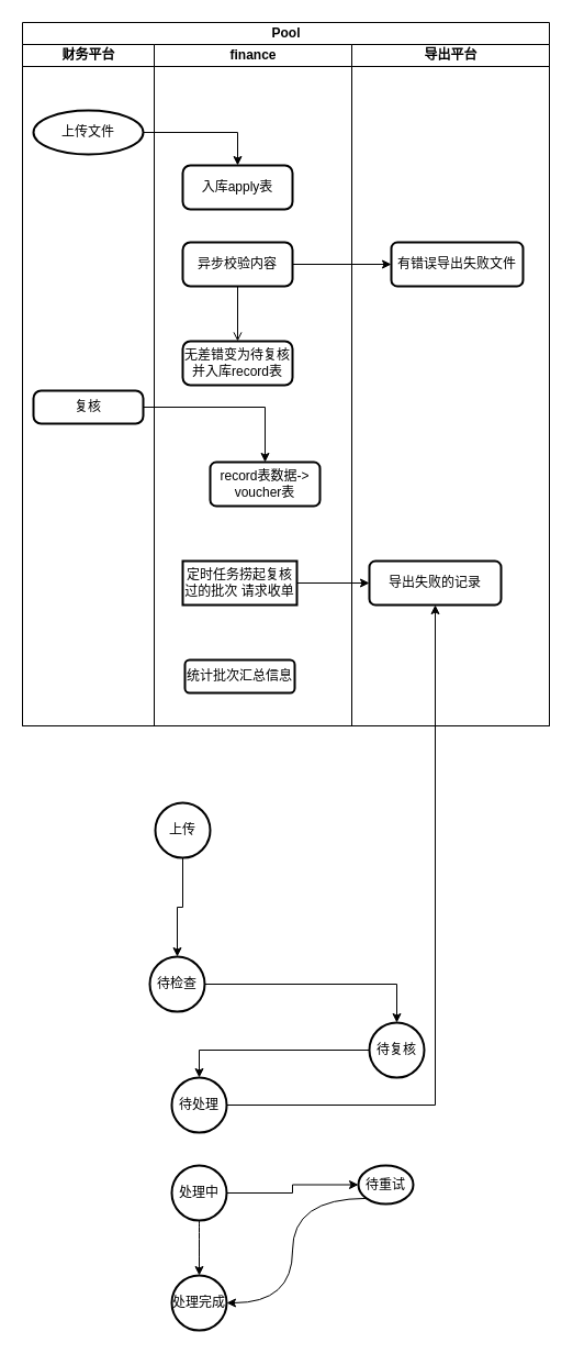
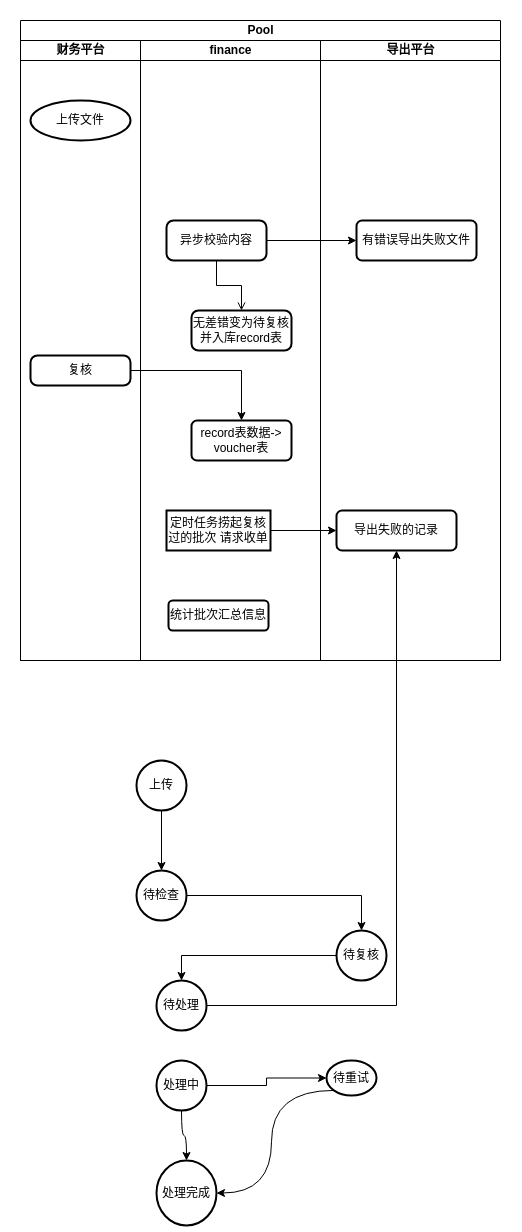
  <mxCell id="0" />
  <mxCell id="1" parent="0" />
  <mxCell id="2" value="Pool" style="swimlane;html=1;childLayout=stackLayout;resizeParent=1;resizeParentMax=0;startSize=20;" parent="1" vertex="1"><mxGeometry x="20" y="20" width="480" height="640" as="geometry" /></mxCell>
  <mxCell id="3" value="财务平台" style="swimlane;html=1;startSize=20;" parent="2" vertex="1"><mxGeometry y="20" width="120" height="620" as="geometry" /></mxCell>
  <mxCell id="4" value="上传文件" style="ellipse;whiteSpace=wrap;html=1;absoluteArcSize=1;arcSize=14;strokeWidth=2;" parent="3" vertex="1"><mxGeometry x="10" y="60" width="100" height="40" as="geometry" /></mxCell>
  <mxCell id="5" value="复核" style="rounded=1;whiteSpace=wrap;html=1;absoluteArcSize=1;arcSize=14;strokeWidth=2;" parent="3" vertex="1"><mxGeometry x="10" y="315" width="100" height="30" as="geometry" /></mxCell>
  <mxCell id="6" value="finance" style="swimlane;html=1;startSize=20;" parent="2" vertex="1"><mxGeometry x="120" y="20" width="180" height="620" as="geometry" /></mxCell>
  <mxCell id="7" value="" style="edgeStyle=orthogonalEdgeStyle;rounded=0;orthogonalLoop=1;jettySize=auto;html=1;exitX=0.5;exitY=1;exitDx=0;exitDy=0;endArrow=open;" parent="6" source="11" target="9" edge="1"><mxGeometry relative="1" as="geometry" /></mxCell>
  <mxCell id="8" value="定时任务捞起复核过的批次 请求收单" style="whiteSpace=wrap;html=1;absoluteArcSize=1;arcSize=14;strokeWidth=2;rounded=0;" parent="6" vertex="1"><mxGeometry x="26" y="470" width="104" height="40" as="geometry" /></mxCell>
- <mxCell id="9" value="无差错变为待复核并入库record表" style="rounded=1;whiteSpace=wrap;html=1;absoluteArcSize=1;arcSize=14;strokeWidth=2;" parent="6" vertex="1"><mxGeometry x="26" y="270" width="100" height="40" as="geometry" /></mxCell>
+ <mxCell id="9" value="无差错变为待复核并入库record表" style="rounded=1;whiteSpace=wrap;html=1;absoluteArcSize=1;arcSize=14;strokeWidth=2;" parent="6" vertex="1"><mxGeometry x="51" y="270" width="100" height="40" as="geometry" /></mxCell>
  <mxCell id="10" value="record表数据-&amp;gt; voucher表" style="whiteSpace=wrap;html=1;rounded=1;strokeWidth=2;arcSize=14;" parent="6" vertex="1"><mxGeometry x="51" y="380" width="100" height="40" as="geometry" /></mxCell>
  <mxCell id="11" value="异步校验内容" style="rounded=1;whiteSpace=wrap;html=1;absoluteArcSize=1;arcSize=14;strokeWidth=2;" parent="6" vertex="1"><mxGeometry x="26" y="180" width="100" height="40" as="geometry" /></mxCell>
- <mxCell id="12" value="入库apply表" style="rounded=1;whiteSpace=wrap;html=1;absoluteArcSize=1;arcSize=14;strokeWidth=2;" parent="6" vertex="1"><mxGeometry x="26" y="110" width="100" height="40" as="geometry" /></mxCell>
  <mxCell id="13" value="统计批次汇总信息" style="whiteSpace=wrap;html=1;rounded=1;strokeWidth=2;arcSize=14;" parent="6" vertex="1"><mxGeometry x="28" y="560" width="100" height="30" as="geometry" /></mxCell>
  <mxCell id="14" value="导出平台" style="swimlane;html=1;startSize=20;" parent="2" vertex="1"><mxGeometry x="300" y="20" width="180" height="620" as="geometry" /></mxCell>
  <mxCell id="15" value="导出失败的记录" style="whiteSpace=wrap;html=1;rounded=1;strokeWidth=2;arcSize=14;" parent="14" vertex="1"><mxGeometry x="16" y="470" width="120" height="40" as="geometry" /></mxCell>
  <mxCell id="16" value="有错误导出失败文件" style="whiteSpace=wrap;html=1;rounded=1;strokeWidth=2;arcSize=14;" parent="14" vertex="1"><mxGeometry x="36" y="180" width="120" height="40" as="geometry" /></mxCell>
- <mxCell id="17" style="edgeStyle=orthogonalEdgeStyle;rounded=0;orthogonalLoop=1;jettySize=auto;html=1;exitX=1;exitY=0.5;exitDx=0;exitDy=0;entryX=0.5;entryY=0;entryDx=0;entryDy=0;" parent="2" source="4" target="12" edge="1"><mxGeometry relative="1" as="geometry" /></mxCell>
  <mxCell id="18" value="" style="edgeStyle=orthogonalEdgeStyle;rounded=0;orthogonalLoop=1;jettySize=auto;html=1;" parent="2" source="11" target="16" edge="1"><mxGeometry relative="1" as="geometry" /></mxCell>
  <mxCell id="19" value="" style="edgeStyle=orthogonalEdgeStyle;rounded=0;orthogonalLoop=1;jettySize=auto;html=1;" parent="2" source="5" target="10" edge="1"><mxGeometry relative="1" as="geometry" /></mxCell>
  <mxCell id="20" value="" style="edgeStyle=orthogonalEdgeStyle;rounded=0;orthogonalLoop=1;jettySize=auto;html=1;" parent="2" source="8" target="15" edge="1"><mxGeometry relative="1" as="geometry" /></mxCell>
  <mxCell id="21" style="edgeStyle=orthogonalEdgeStyle;rounded=0;orthogonalLoop=1;jettySize=auto;html=1;" parent="1" source="22" target="24" edge="1"><mxGeometry relative="1" as="geometry" /></mxCell>
  <mxCell id="22" value="待检查" style="strokeWidth=2;html=1;shape=mxgraph.flowchart.start_2;whiteSpace=wrap;" parent="1" vertex="1"><mxGeometry x="136" y="870" width="50" height="50" as="geometry" /></mxCell>
  <mxCell id="23" style="edgeStyle=orthogonalEdgeStyle;rounded=0;orthogonalLoop=1;jettySize=auto;html=1;" parent="1" source="33" target="15" edge="1"><mxGeometry relative="1" as="geometry" /></mxCell>
  <mxCell id="24" value="待复核" style="strokeWidth=2;html=1;shape=mxgraph.flowchart.start_2;whiteSpace=wrap;" parent="1" vertex="1"><mxGeometry x="336" y="930" width="50" height="50" as="geometry" /></mxCell>
  <mxCell id="25" value="" style="edgeStyle=orthogonalEdgeStyle;rounded=0;orthogonalLoop=1;jettySize=auto;html=1;" parent="1" source="26" target="22" edge="1"><mxGeometry relative="1" as="geometry" /></mxCell>
- <mxCell id="26" value="上传" style="strokeWidth=2;html=1;shape=mxgraph.flowchart.start_2;whiteSpace=wrap;" parent="1" vertex="1"><mxGeometry x="141" y="730" width="50" height="50" as="geometry" /></mxCell>
+ <mxCell id="26" value="上传" style="strokeWidth=2;html=1;shape=mxgraph.flowchart.start_2;whiteSpace=wrap;" parent="1" vertex="1"><mxGeometry x="136" y="760" width="50" height="50" as="geometry" /></mxCell>
  <mxCell id="27" style="edgeStyle=orthogonalEdgeStyle;rounded=0;orthogonalLoop=1;jettySize=auto;html=1;exitX=1;exitY=0.5;exitDx=0;exitDy=0;exitPerimeter=0;entryX=0;entryY=0.5;entryDx=0;entryDy=0;entryPerimeter=0;" parent="1" source="29" target="31" edge="1"><mxGeometry relative="1" as="geometry" /></mxCell>
  <mxCell id="28" value="" style="edgeStyle=orthogonalEdgeStyle;curved=1;rounded=0;orthogonalLoop=1;jettySize=auto;html=1;" parent="1" source="29" target="32" edge="1"><mxGeometry relative="1" as="geometry" /></mxCell>
  <mxCell id="29" value="处理中" style="strokeWidth=2;html=1;shape=mxgraph.flowchart.start_2;whiteSpace=wrap;" parent="1" vertex="1"><mxGeometry x="156" y="1060" width="50" height="50" as="geometry" /></mxCell>
  <mxCell id="30" style="edgeStyle=orthogonalEdgeStyle;curved=1;rounded=0;orthogonalLoop=1;jettySize=auto;html=1;exitX=0.145;exitY=0.855;exitDx=0;exitDy=0;exitPerimeter=0;entryX=1;entryY=0.5;entryDx=0;entryDy=0;entryPerimeter=0;" parent="1" source="31" target="32" edge="1"><mxGeometry relative="1" as="geometry" /></mxCell>
  <mxCell id="31" value="待重试" style="strokeWidth=2;html=1;shape=mxgraph.flowchart.start_2;whiteSpace=wrap;" parent="1" vertex="1"><mxGeometry x="326" y="1060" width="50" height="35" as="geometry" /></mxCell>
- <mxCell id="32" value="处理完成" style="strokeWidth=2;html=1;shape=mxgraph.flowchart.start_2;whiteSpace=wrap;" parent="1" vertex="1"><mxGeometry x="156" y="1160" width="50" height="50" as="geometry" /></mxCell>
+ <mxCell id="32" value="处理完成" style="strokeWidth=2;html=1;shape=mxgraph.flowchart.start_2;whiteSpace=wrap;" parent="1" vertex="1"><mxGeometry x="156" y="1160" width="60" height="65" as="geometry" /></mxCell>
  <mxCell id="33" value="待处理" style="strokeWidth=2;html=1;shape=mxgraph.flowchart.start_2;whiteSpace=wrap;" parent="1" vertex="1"><mxGeometry x="156" y="980" width="50" height="50" as="geometry" /></mxCell>
  <mxCell id="34" style="edgeStyle=orthogonalEdgeStyle;rounded=0;orthogonalLoop=1;jettySize=auto;html=1;entryX=0.5;entryY=0;entryDx=0;entryDy=0;entryPerimeter=0;" parent="1" source="24" target="33" edge="1"><mxGeometry relative="1" as="geometry"><mxPoint x="236" y="984.941" as="sourcePoint" /><mxPoint x="181" y="1040" as="targetPoint" /></mxGeometry></mxCell>
